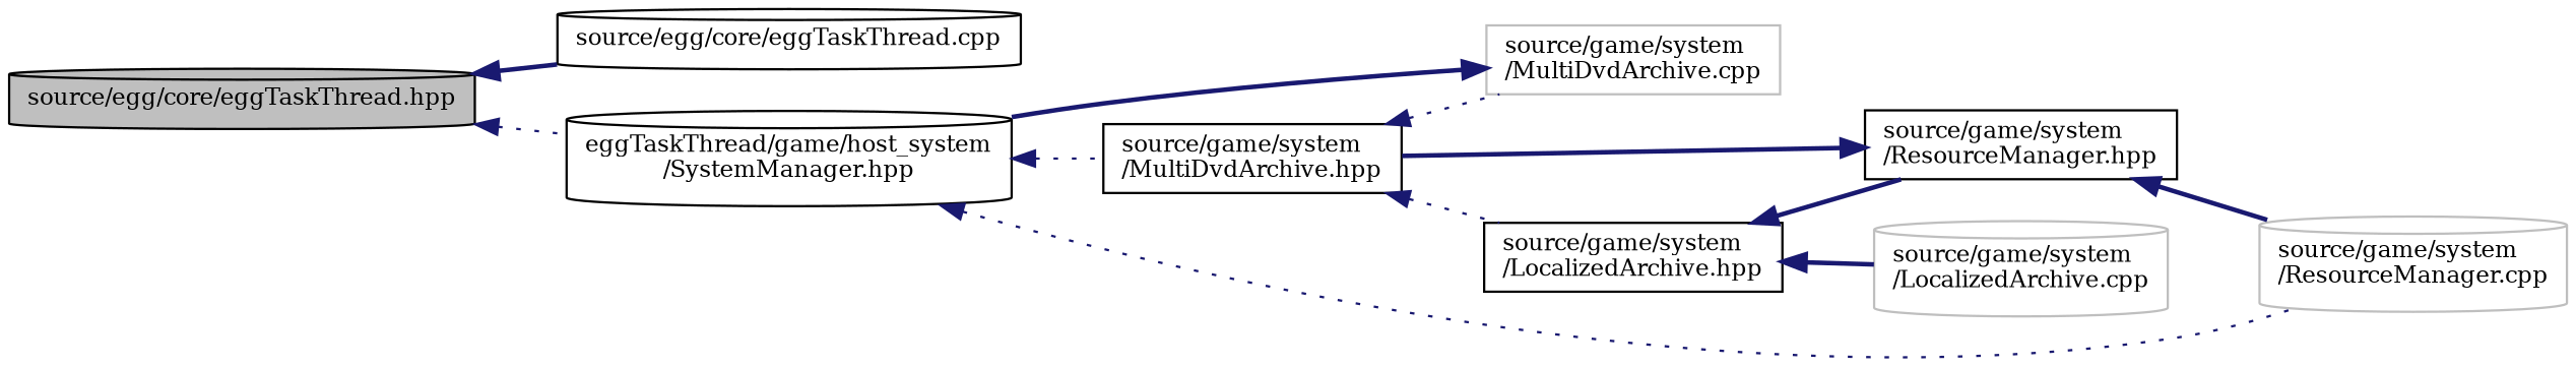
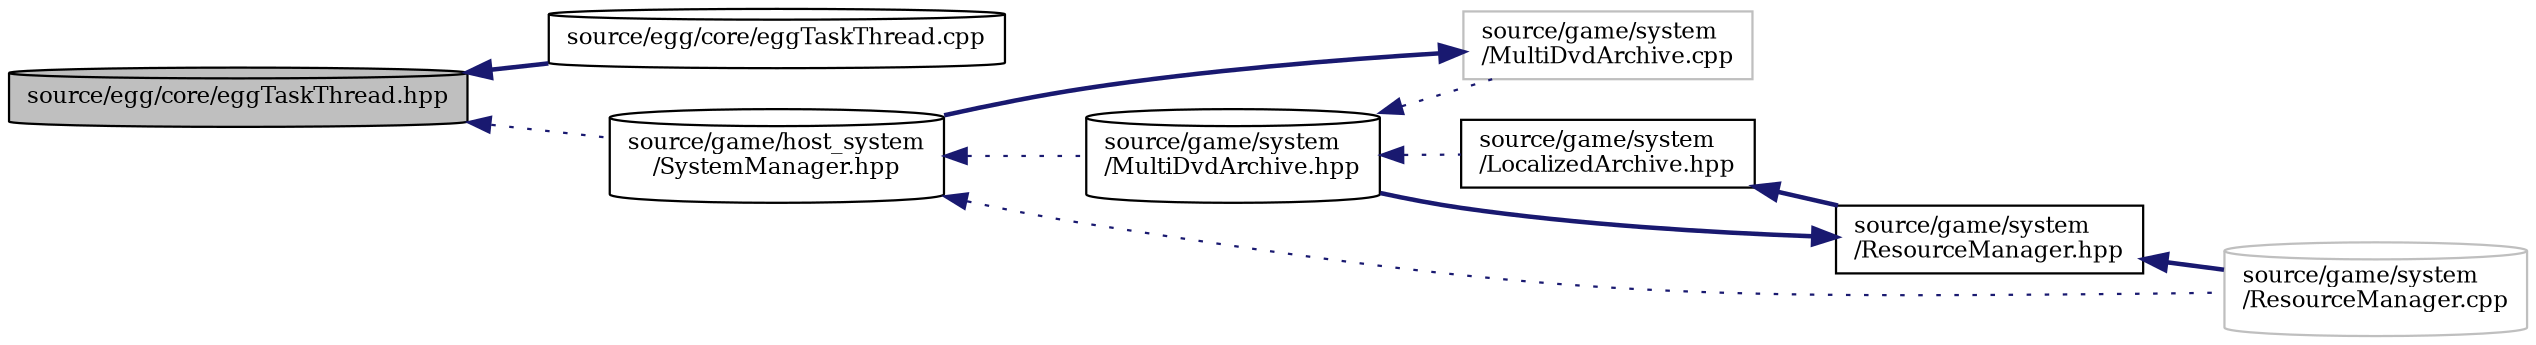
  digraph {
    fontname="DejaVu Serif"
    rankdir=LR
    node [color=black fillcolor=white fontname="DejaVu Serif" fontsize=10 shape=cylinder style=filled]
    edge [color=midnightblue dir=back fontname="DejaVu Serif" fontsize=10 labelfontname=FreeMono labelfontsize=10 style=bold]
    n1 [fillcolor=grey75 fontcolor=black height=0.2 label="source/egg/core/eggTaskThread.hpp" width=0.4]
    n2 [height=0.2 label="source/egg/core/eggTaskThread.cpp" width=0.4]
-   n3 [height=0.2 label="eggTaskThread/game/host_system\l/SystemManager.hpp" width=0.4]
-   n4 [height=0.2 label="source/game/system\l/MultiDvdArchive.hpp" shape=box width=0.4]
+   n3 [height=0.2 label="source/game/host_system\l/SystemManager.hpp" width=0.4]
+   n4 [height=0.2 label="source/game/system\l/MultiDvdArchive.hpp" width=0.4]
    n5 [color=grey75 height=0.2 label="source/game/system\l/ResourceManager.cpp" width=0.4]
    n6 [color=grey75 height=0.2 label="source/game/system\l/MultiDvdArchive.cpp" shape=box width=0.4]
    n7 [height=0.2 label="source/game/system\l/LocalizedArchive.hpp" shape=box width=0.4]
    n8 [height=0.2 label="source/game/system\l/ResourceManager.hpp" shape=box width=0.4]
-   n9 [color=grey75 height=0.2 label="source/game/system\l/LocalizedArchive.cpp" width=0.4]
    n1 -> n2
    n1 -> n3 [style=dotted]
    n3 -> n4 [style=dotted]
    n3 -> n5 [style=dotted]
    n4 -> n6 [style=dotted]
    n4 -> n7 [style=dotted]
    n6 -> n3
    n7 -> n8
-   n7 -> n9
    n8 -> n4
    n8 -> n5
  }
